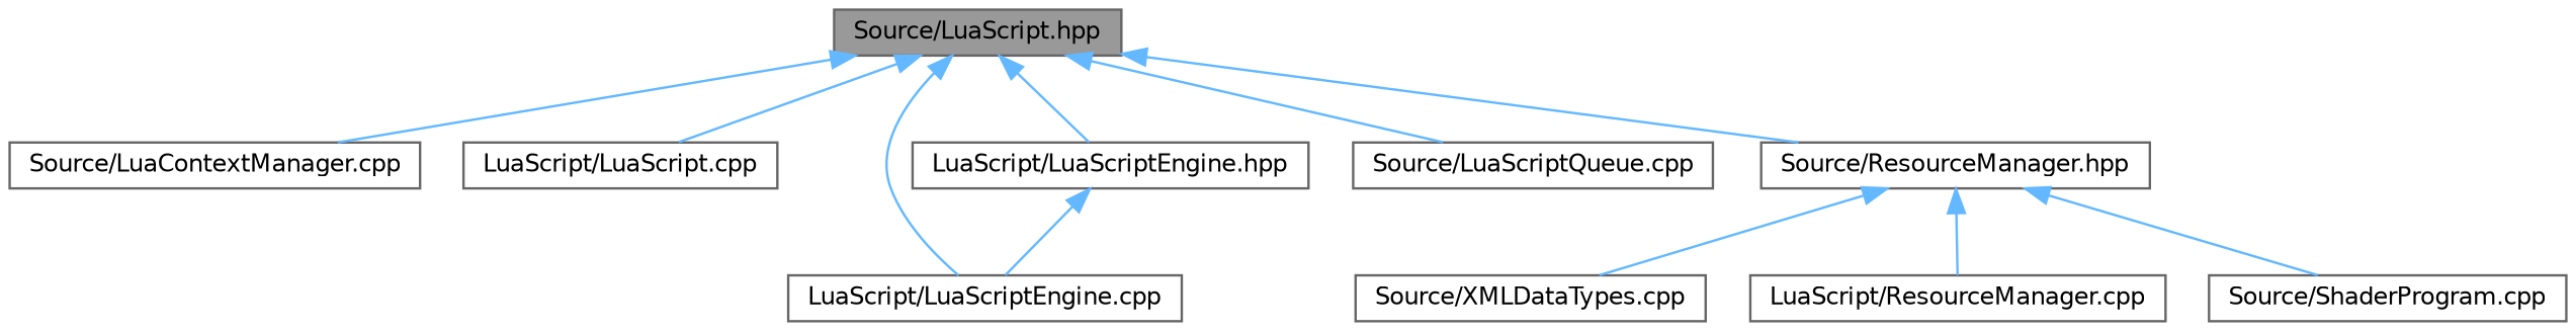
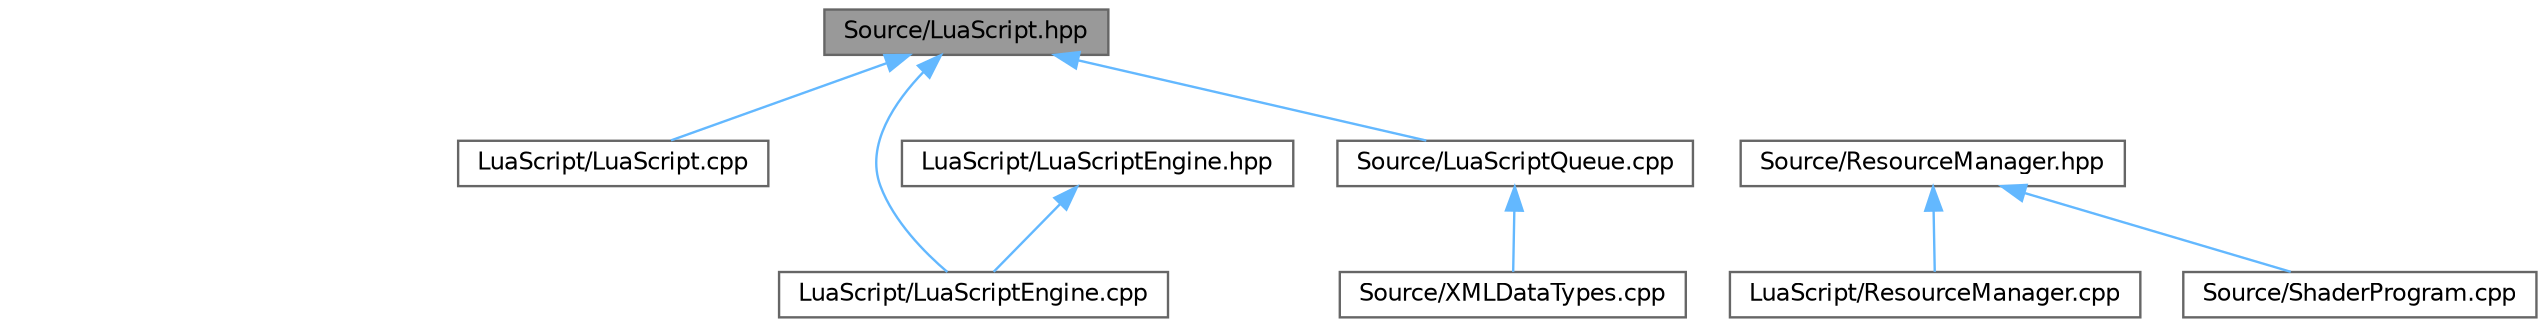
  digraph {
    node [color=grey40 fillcolor=white fontname=Helvetica fontsize=10 shape=box style=filled]
    edge [color=steelblue1 dir=back fontname=Helvetica fontsize=10 labelfontname=Helvetica labelfontsize=10 style=solid]
    n1 [color=gray40 fillcolor=grey60 fontcolor=black height=0.2 label="Source/LuaScript.hpp" width=0.4]
-   n2 [height=0.2 label="Source/LuaContextManager.cpp" width=0.4]
    n3 [height=0.2 label="LuaScript/LuaScript.cpp" width=0.4]
    n4 [height=0.2 label="LuaScript/LuaScriptEngine.cpp" width=0.4]
    n5 [height=0.2 label="LuaScript/LuaScriptEngine.hpp" width=0.4]
    n6 [height=0.2 label="Source/LuaScriptQueue.cpp" width=0.4]
    n7 [height=0.2 label="Source/ResourceManager.hpp" width=0.4]
    n8 [height=0.2 label="LuaScript/ResourceManager.cpp" width=0.4]
    n9 [height=0.2 label="Source/ShaderProgram.cpp" width=0.4]
    n10 [height=0.2 label="Source/XMLDataTypes.cpp" width=0.4]
-   n1 -> n2
    n1 -> n3
    n1 -> n4
-   n1 -> n5
    n1 -> n6
-   n1 -> n7
    n5 -> n4
    n7 -> n8
    n7 -> n9
-   n7 -> n10
+   n6 -> n10
  }
